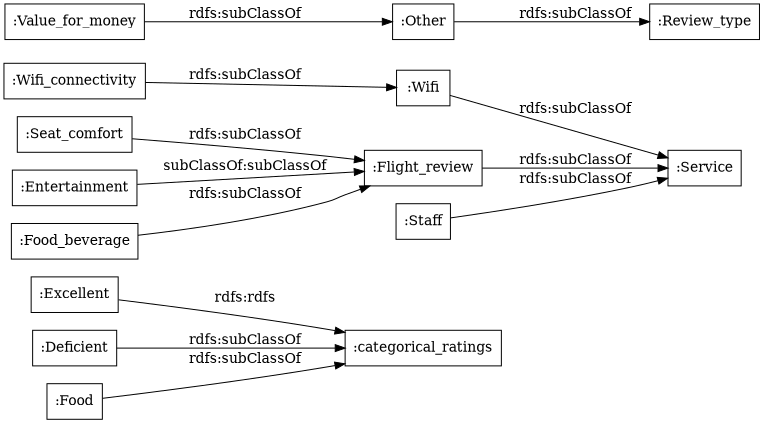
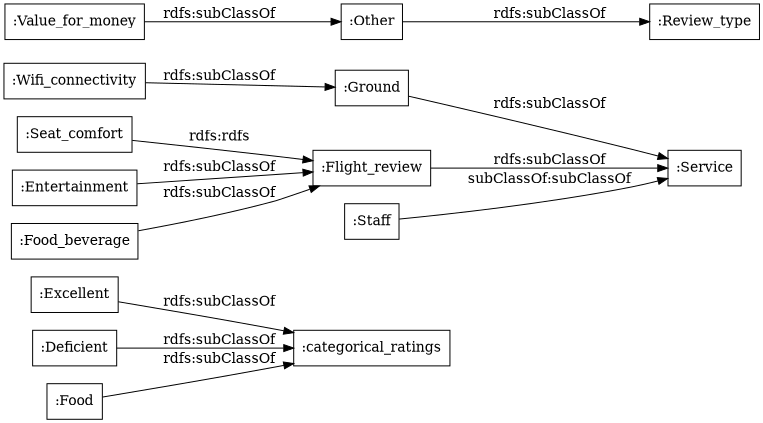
  digraph {
    rankdir=LR
    node [color=black shape=rectangle]
    ":Excellent"
    ":categorical_ratings"
    ":Deficient"
    ":Wifi_connectivity"
-   ":Ground" [label=":Wifi"]
+   ":Ground"
    ":Flight_review"
    ":Service"
    ":Seat_comfort"
    n9 [label=":Food"]
    ":Staff"
    ":Other"
    ":Review_type"
    ":Entertainment"
    ":Value_for_money"
    ":Food_beverage"
-   ":Excellent" -> ":categorical_ratings" [label="rdfs:rdfs"]
+   ":Excellent" -> ":categorical_ratings" [label="rdfs:subClassOf"]
    ":Deficient" -> ":categorical_ratings" [label="rdfs:subClassOf"]
    ":Wifi_connectivity" -> ":Ground" [label="rdfs:subClassOf"]
    ":Ground" -> ":Service" [label="rdfs:subClassOf"]
    ":Flight_review" -> ":Service" [label="rdfs:subClassOf"]
-   ":Seat_comfort" -> ":Flight_review" [label="rdfs:subClassOf"]
+   ":Seat_comfort" -> ":Flight_review" [label="rdfs:rdfs"]
    n9 -> ":categorical_ratings" [label="rdfs:subClassOf"]
-   ":Staff" -> ":Service" [label="rdfs:subClassOf"]
+   ":Staff" -> ":Service" [label="subClassOf:subClassOf"]
    ":Other" -> ":Review_type" [label="rdfs:subClassOf"]
-   ":Entertainment" -> ":Flight_review" [label="subClassOf:subClassOf"]
+   ":Entertainment" -> ":Flight_review" [label="rdfs:subClassOf"]
    ":Value_for_money" -> ":Other" [label="rdfs:subClassOf"]
    ":Food_beverage" -> ":Flight_review" [label="rdfs:subClassOf"]
  }
